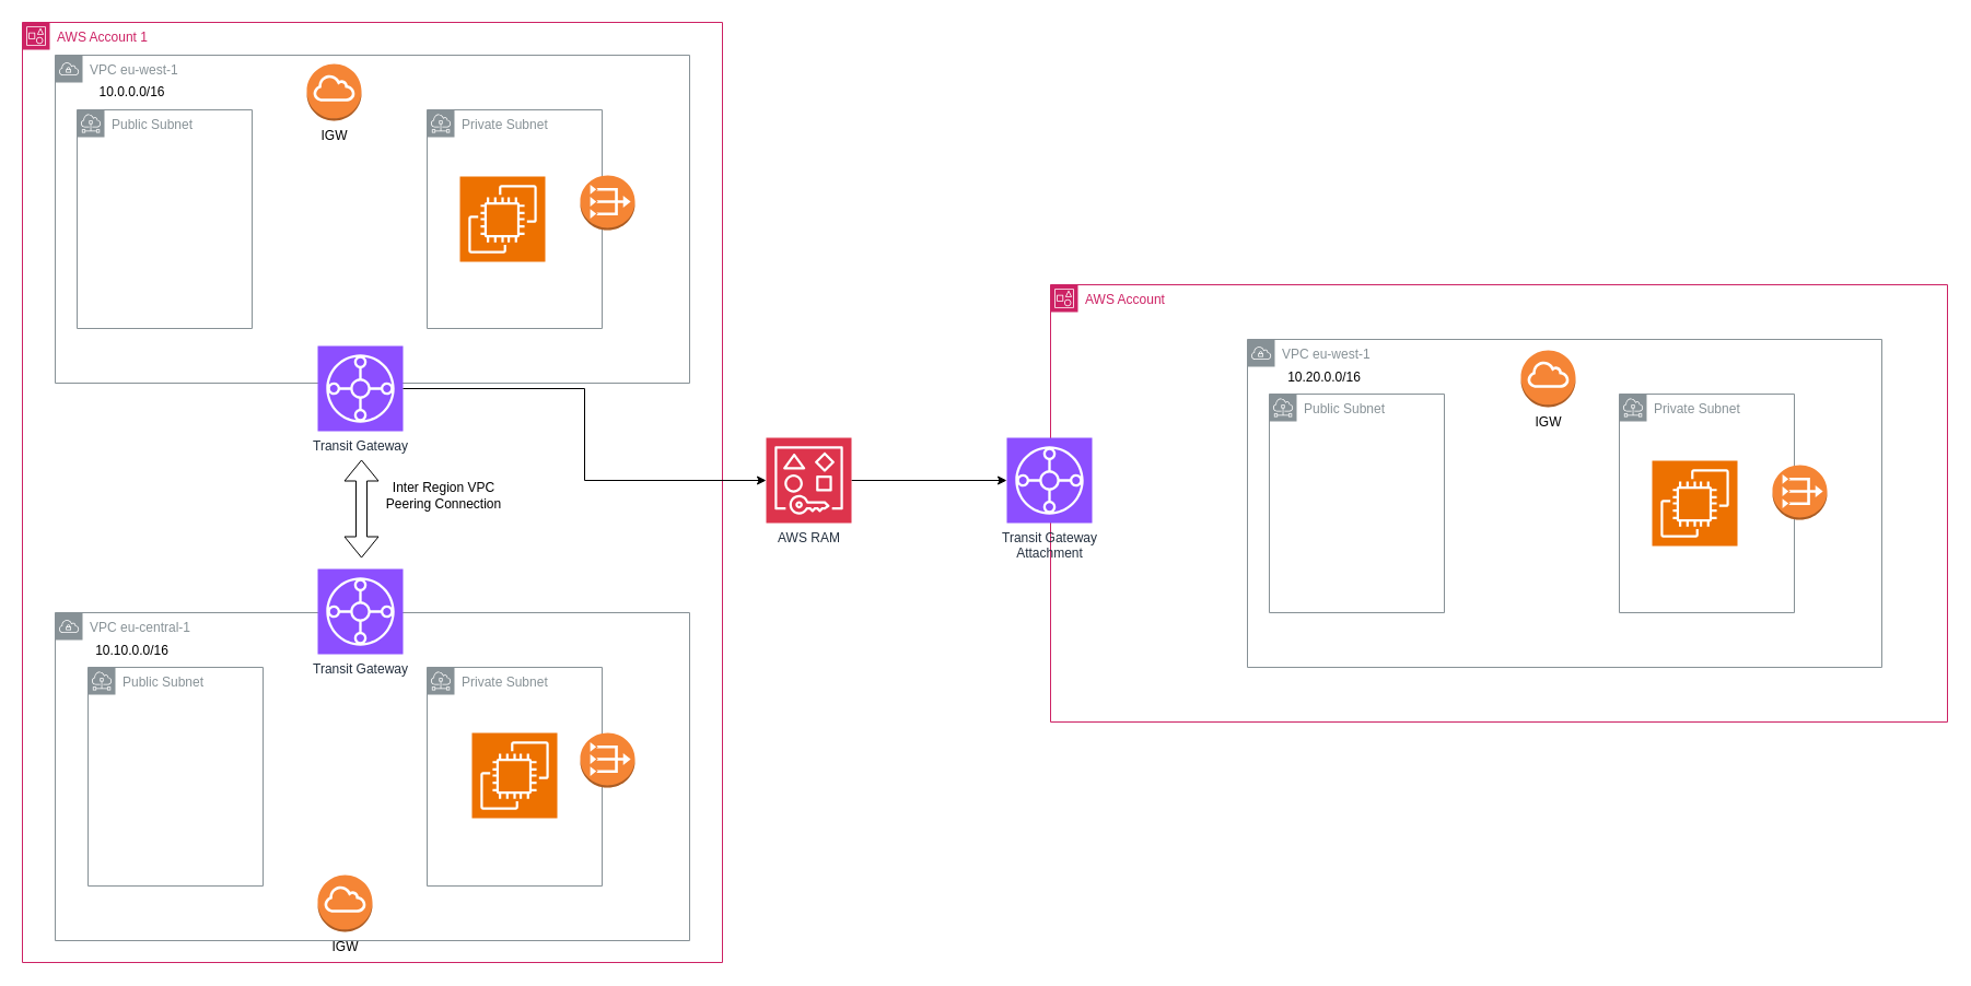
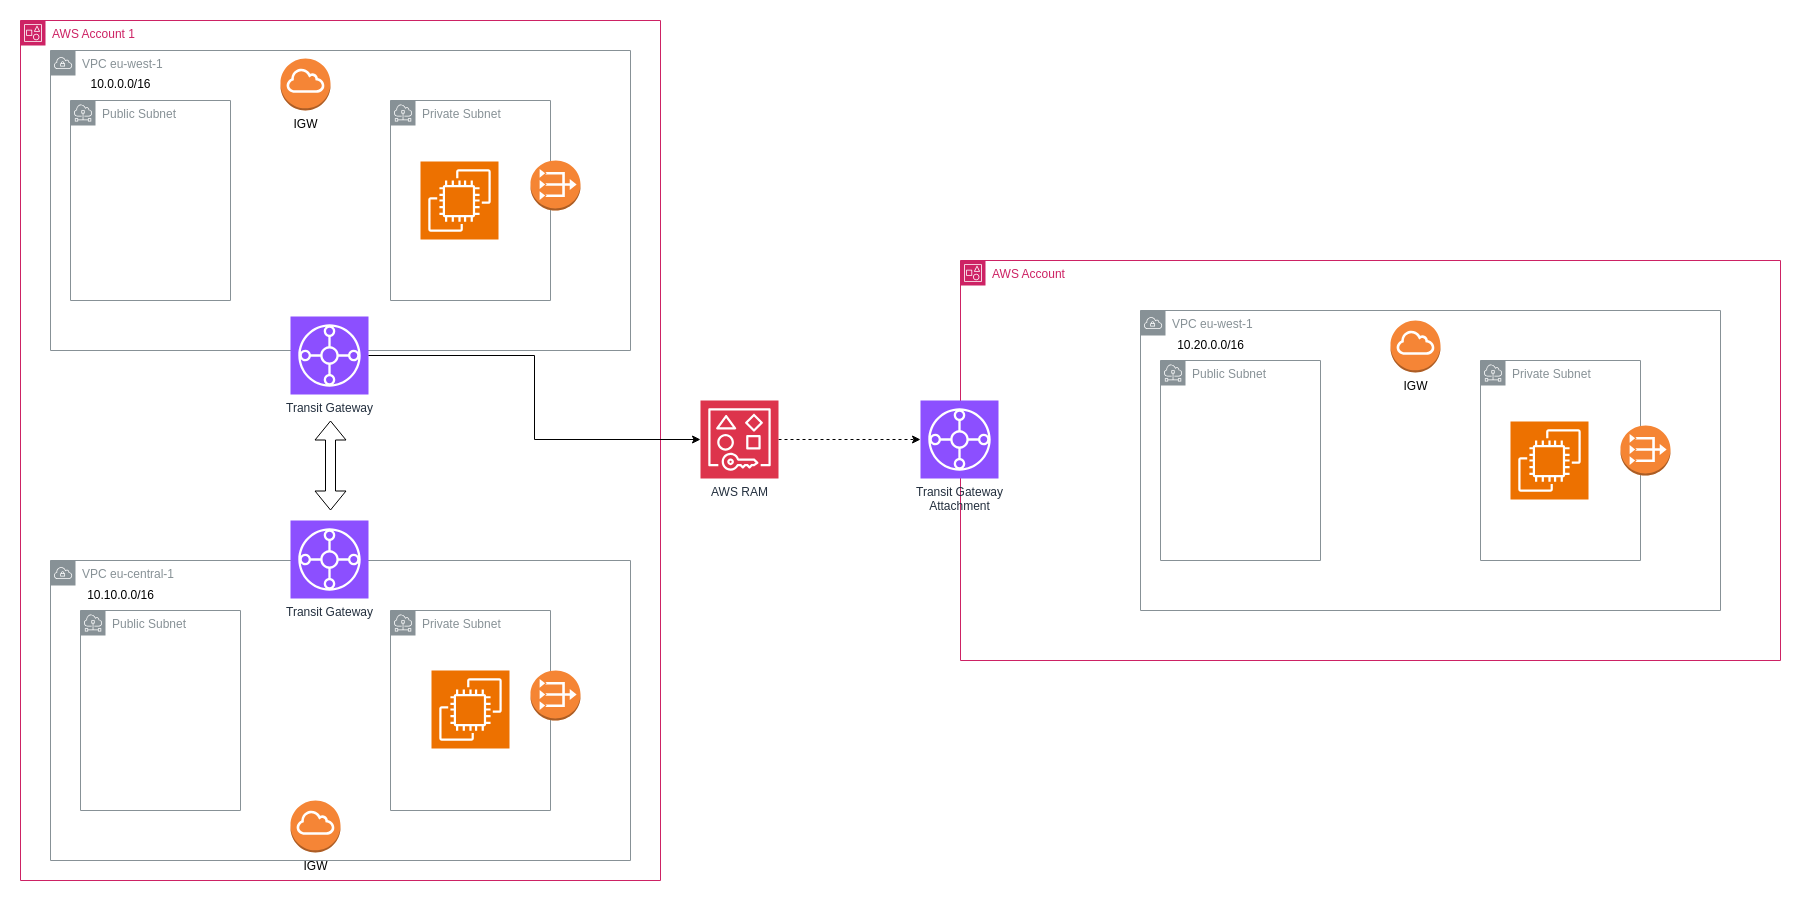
  <mxCell id="0" />
  <mxCell id="1" parent="0" />
  <mxCell id="2" value="AWS Account 1" style="points=[[0,0],[0.25,0],[0.5,0],[0.75,0],[1,0],[1,0.25],[1,0.5],[1,0.75],[1,1],[0.75,1],[0.5,1],[0.25,1],[0,1],[0,0.75],[0,0.5],[0,0.25]];outlineConnect=0;gradientColor=none;html=1;whiteSpace=wrap;fontSize=12;fontStyle=0;container=1;pointerEvents=0;collapsible=0;recursiveResize=0;shape=mxgraph.aws4.group;grIcon=mxgraph.aws4.group_account;strokeColor=#CD2264;fillColor=none;verticalAlign=top;align=left;spacingLeft=30;fontColor=#CD2264;dashed=0;" vertex="1" parent="1"><mxGeometry x="20" y="20" width="640" height="860" as="geometry" /></mxCell>
  <mxCell id="3" value="VPC eu-west-1" style="sketch=0;outlineConnect=0;gradientColor=none;html=1;whiteSpace=wrap;fontSize=12;fontStyle=0;shape=mxgraph.aws4.group;grIcon=mxgraph.aws4.group_vpc;strokeColor=#879196;fillColor=none;verticalAlign=top;align=left;spacingLeft=30;fontColor=#879196;dashed=0;" vertex="1" parent="2"><mxGeometry x="30" y="30" width="580" height="300" as="geometry" /></mxCell>
  <mxCell id="4" value="VPC eu-central-1" style="sketch=0;outlineConnect=0;gradientColor=none;html=1;whiteSpace=wrap;fontSize=12;fontStyle=0;shape=mxgraph.aws4.group;grIcon=mxgraph.aws4.group_vpc;strokeColor=#879196;fillColor=none;verticalAlign=top;align=left;spacingLeft=30;fontColor=#879196;dashed=0;" vertex="1" parent="2"><mxGeometry x="30" y="540" width="580" height="300" as="geometry" /></mxCell>
  <mxCell id="5" value="Public Subnet" style="sketch=0;outlineConnect=0;gradientColor=none;html=1;whiteSpace=wrap;fontSize=12;fontStyle=0;shape=mxgraph.aws4.group;grIcon=mxgraph.aws4.group_subnet;strokeColor=#879196;fillColor=none;verticalAlign=top;align=left;spacingLeft=30;fontColor=#879196;dashed=0;" vertex="1" parent="2"><mxGeometry x="50" y="80" width="160" height="200" as="geometry" /></mxCell>
  <mxCell id="6" value="Private Subnet" style="sketch=0;outlineConnect=0;gradientColor=none;html=1;whiteSpace=wrap;fontSize=12;fontStyle=0;shape=mxgraph.aws4.group;grIcon=mxgraph.aws4.group_subnet;strokeColor=#879196;fillColor=none;verticalAlign=top;align=left;spacingLeft=30;fontColor=#879196;dashed=0;" vertex="1" parent="2"><mxGeometry x="370" y="80" width="160" height="200" as="geometry" /></mxCell>
  <mxCell id="7" value="Public Subnet" style="sketch=0;outlineConnect=0;gradientColor=none;html=1;whiteSpace=wrap;fontSize=12;fontStyle=0;shape=mxgraph.aws4.group;grIcon=mxgraph.aws4.group_subnet;strokeColor=#879196;fillColor=none;verticalAlign=top;align=left;spacingLeft=30;fontColor=#879196;dashed=0;" vertex="1" parent="2"><mxGeometry x="60" y="590" width="160" height="200" as="geometry" /></mxCell>
  <mxCell id="8" value="Private Subnet" style="sketch=0;outlineConnect=0;gradientColor=none;html=1;whiteSpace=wrap;fontSize=12;fontStyle=0;shape=mxgraph.aws4.group;grIcon=mxgraph.aws4.group_subnet;strokeColor=#879196;fillColor=none;verticalAlign=top;align=left;spacingLeft=30;fontColor=#879196;dashed=0;" vertex="1" parent="2"><mxGeometry x="370" y="590" width="160" height="200" as="geometry" /></mxCell>
  <mxCell id="9" value="IGW" style="outlineConnect=0;dashed=0;verticalLabelPosition=bottom;verticalAlign=top;align=center;html=1;shape=mxgraph.aws3.internet_gateway;fillColor=#F58536;gradientColor=none;" vertex="1" parent="2"><mxGeometry x="260" y="38" width="50" height="52" as="geometry" /></mxCell>
  <mxCell id="10" value="IGW" style="outlineConnect=0;dashed=0;verticalLabelPosition=bottom;verticalAlign=top;align=center;html=1;shape=mxgraph.aws3.internet_gateway;fillColor=#F58536;gradientColor=none;" vertex="1" parent="2"><mxGeometry x="270" y="780" width="50" height="52" as="geometry" /></mxCell>
  <mxCell id="11" value="" style="outlineConnect=0;dashed=0;verticalLabelPosition=bottom;verticalAlign=top;align=center;html=1;shape=mxgraph.aws3.vpc_nat_gateway;fillColor=#F58534;gradientColor=none;" vertex="1" parent="2"><mxGeometry x="510" y="140" width="50" height="50" as="geometry" /></mxCell>
  <mxCell id="12" value="" style="outlineConnect=0;dashed=0;verticalLabelPosition=bottom;verticalAlign=top;align=center;html=1;shape=mxgraph.aws3.vpc_nat_gateway;fillColor=#F58534;gradientColor=none;" vertex="1" parent="2"><mxGeometry x="510" y="650" width="50" height="50" as="geometry" /></mxCell>
  <mxCell id="13" value="10.0.0.0/16" style="text;html=1;align=center;verticalAlign=middle;resizable=0;points=[];autosize=1;strokeColor=none;fillColor=none;" vertex="1" parent="2"><mxGeometry x="60" y="49" width="80" height="30" as="geometry" /></mxCell>
  <mxCell id="14" value="10.10.0.0/16" style="text;html=1;align=center;verticalAlign=middle;resizable=0;points=[];autosize=1;strokeColor=none;fillColor=none;" vertex="1" parent="2"><mxGeometry x="55" y="560" width="90" height="30" as="geometry" /></mxCell>
  <mxCell id="15" value="Transit Gateway" style="sketch=0;points=[[0,0,0],[0.25,0,0],[0.5,0,0],[0.75,0,0],[1,0,0],[0,1,0],[0.25,1,0],[0.5,1,0],[0.75,1,0],[1,1,0],[0,0.25,0],[0,0.5,0],[0,0.75,0],[1,0.25,0],[1,0.5,0],[1,0.75,0]];outlineConnect=0;fontColor=#232F3E;fillColor=#8C4FFF;strokeColor=#ffffff;dashed=0;verticalLabelPosition=bottom;verticalAlign=top;align=center;html=1;fontSize=12;fontStyle=0;aspect=fixed;shape=mxgraph.aws4.resourceIcon;resIcon=mxgraph.aws4.transit_gateway;" vertex="1" parent="2"><mxGeometry x="270" y="296" width="78" height="78" as="geometry" /></mxCell>
  <mxCell id="16" value="Transit Gateway" style="sketch=0;points=[[0,0,0],[0.25,0,0],[0.5,0,0],[0.75,0,0],[1,0,0],[0,1,0],[0.25,1,0],[0.5,1,0],[0.75,1,0],[1,1,0],[0,0.25,0],[0,0.5,0],[0,0.75,0],[1,0.25,0],[1,0.5,0],[1,0.75,0]];outlineConnect=0;fontColor=#232F3E;fillColor=#8C4FFF;strokeColor=#ffffff;dashed=0;verticalLabelPosition=bottom;verticalAlign=top;align=center;html=1;fontSize=12;fontStyle=0;aspect=fixed;shape=mxgraph.aws4.resourceIcon;resIcon=mxgraph.aws4.transit_gateway;" vertex="1" parent="2"><mxGeometry x="270" y="500" width="78" height="78" as="geometry" /></mxCell>
  <mxCell id="17" value="" style="sketch=0;points=[[0,0,0],[0.25,0,0],[0.5,0,0],[0.75,0,0],[1,0,0],[0,1,0],[0.25,1,0],[0.5,1,0],[0.75,1,0],[1,1,0],[0,0.25,0],[0,0.5,0],[0,0.75,0],[1,0.25,0],[1,0.5,0],[1,0.75,0]];outlineConnect=0;fontColor=#232F3E;fillColor=#ED7100;strokeColor=#ffffff;dashed=0;verticalLabelPosition=bottom;verticalAlign=top;align=center;html=1;fontSize=12;fontStyle=0;aspect=fixed;shape=mxgraph.aws4.resourceIcon;resIcon=mxgraph.aws4.ec2;" vertex="1" parent="2"><mxGeometry x="400" y="141" width="78" height="78" as="geometry" /></mxCell>
  <mxCell id="18" value="" style="sketch=0;points=[[0,0,0],[0.25,0,0],[0.5,0,0],[0.75,0,0],[1,0,0],[0,1,0],[0.25,1,0],[0.5,1,0],[0.75,1,0],[1,1,0],[0,0.25,0],[0,0.5,0],[0,0.75,0],[1,0.25,0],[1,0.5,0],[1,0.75,0]];outlineConnect=0;fontColor=#232F3E;fillColor=#ED7100;strokeColor=#ffffff;dashed=0;verticalLabelPosition=bottom;verticalAlign=top;align=center;html=1;fontSize=12;fontStyle=0;aspect=fixed;shape=mxgraph.aws4.resourceIcon;resIcon=mxgraph.aws4.ec2;" vertex="1" parent="2"><mxGeometry x="411" y="650" width="78" height="78" as="geometry" /></mxCell>
  <mxCell id="19" value="" style="shape=flexArrow;endArrow=classic;startArrow=classic;html=1;rounded=0;" edge="1" parent="2"><mxGeometry width="100" height="100" relative="1" as="geometry"><mxPoint x="310" y="490" as="sourcePoint" /><mxPoint x="310" y="400" as="targetPoint" /></mxGeometry></mxCell>
- <mxCell id="20" value="Inter Region VPC&lt;br&gt;Peering Connection" style="text;html=1;align=center;verticalAlign=middle;resizable=0;points=[];autosize=1;strokeColor=none;fillColor=none;" vertex="1" parent="2"><mxGeometry x="320" y="413" width="130" height="40" as="geometry" /></mxCell>
  <mxCell id="21" value="AWS Account" style="points=[[0,0],[0.25,0],[0.5,0],[0.75,0],[1,0],[1,0.25],[1,0.5],[1,0.75],[1,1],[0.75,1],[0.5,1],[0.25,1],[0,1],[0,0.75],[0,0.5],[0,0.25]];outlineConnect=0;gradientColor=none;html=1;whiteSpace=wrap;fontSize=12;fontStyle=0;container=1;pointerEvents=0;collapsible=0;recursiveResize=0;shape=mxgraph.aws4.group;grIcon=mxgraph.aws4.group_account;strokeColor=#CD2264;fillColor=none;verticalAlign=top;align=left;spacingLeft=30;fontColor=#CD2264;dashed=0;" vertex="1" parent="1"><mxGeometry x="960" y="260" width="820" height="400" as="geometry" /></mxCell>
  <mxCell id="22" value="VPC eu-west-1" style="sketch=0;outlineConnect=0;gradientColor=none;html=1;whiteSpace=wrap;fontSize=12;fontStyle=0;shape=mxgraph.aws4.group;grIcon=mxgraph.aws4.group_vpc;strokeColor=#879196;fillColor=none;verticalAlign=top;align=left;spacingLeft=30;fontColor=#879196;dashed=0;" vertex="1" parent="21"><mxGeometry x="180" y="50" width="580" height="300" as="geometry" /></mxCell>
  <mxCell id="23" value="Public Subnet" style="sketch=0;outlineConnect=0;gradientColor=none;html=1;whiteSpace=wrap;fontSize=12;fontStyle=0;shape=mxgraph.aws4.group;grIcon=mxgraph.aws4.group_subnet;strokeColor=#879196;fillColor=none;verticalAlign=top;align=left;spacingLeft=30;fontColor=#879196;dashed=0;" vertex="1" parent="21"><mxGeometry x="200" y="100" width="160" height="200" as="geometry" /></mxCell>
  <mxCell id="24" value="Private Subnet" style="sketch=0;outlineConnect=0;gradientColor=none;html=1;whiteSpace=wrap;fontSize=12;fontStyle=0;shape=mxgraph.aws4.group;grIcon=mxgraph.aws4.group_subnet;strokeColor=#879196;fillColor=none;verticalAlign=top;align=left;spacingLeft=30;fontColor=#879196;dashed=0;" vertex="1" parent="21"><mxGeometry x="520" y="100" width="160" height="200" as="geometry" /></mxCell>
  <mxCell id="25" value="IGW" style="outlineConnect=0;dashed=0;verticalLabelPosition=bottom;verticalAlign=top;align=center;html=1;shape=mxgraph.aws3.internet_gateway;fillColor=#F58536;gradientColor=none;" vertex="1" parent="21"><mxGeometry x="430" y="60" width="50" height="52" as="geometry" /></mxCell>
  <mxCell id="26" value="" style="outlineConnect=0;dashed=0;verticalLabelPosition=bottom;verticalAlign=top;align=center;html=1;shape=mxgraph.aws3.vpc_nat_gateway;fillColor=#F58534;gradientColor=none;" vertex="1" parent="21"><mxGeometry x="660" y="165" width="50" height="50" as="geometry" /></mxCell>
  <mxCell id="27" value="10.20.0.0/16" style="text;html=1;align=center;verticalAlign=middle;resizable=0;points=[];autosize=1;strokeColor=none;fillColor=none;" vertex="1" parent="21"><mxGeometry x="205" y="70" width="90" height="30" as="geometry" /></mxCell>
  <mxCell id="28" value="Transit Gateway&lt;br&gt;Attachment" style="sketch=0;points=[[0,0,0],[0.25,0,0],[0.5,0,0],[0.75,0,0],[1,0,0],[0,1,0],[0.25,1,0],[0.5,1,0],[0.75,1,0],[1,1,0],[0,0.25,0],[0,0.5,0],[0,0.75,0],[1,0.25,0],[1,0.5,0],[1,0.75,0]];outlineConnect=0;fontColor=#232F3E;fillColor=#8C4FFF;strokeColor=#ffffff;dashed=0;verticalLabelPosition=bottom;verticalAlign=top;align=center;html=1;fontSize=12;fontStyle=0;aspect=fixed;shape=mxgraph.aws4.resourceIcon;resIcon=mxgraph.aws4.transit_gateway;" vertex="1" parent="21"><mxGeometry x="-40" y="140" width="78" height="78" as="geometry" /></mxCell>
  <mxCell id="29" value="" style="sketch=0;points=[[0,0,0],[0.25,0,0],[0.5,0,0],[0.75,0,0],[1,0,0],[0,1,0],[0.25,1,0],[0.5,1,0],[0.75,1,0],[1,1,0],[0,0.25,0],[0,0.5,0],[0,0.75,0],[1,0.25,0],[1,0.5,0],[1,0.75,0]];outlineConnect=0;fontColor=#232F3E;fillColor=#ED7100;strokeColor=#ffffff;dashed=0;verticalLabelPosition=bottom;verticalAlign=top;align=center;html=1;fontSize=12;fontStyle=0;aspect=fixed;shape=mxgraph.aws4.resourceIcon;resIcon=mxgraph.aws4.ec2;" vertex="1" parent="21"><mxGeometry x="550" y="161" width="78" height="78" as="geometry" /></mxCell>
- <mxCell id="30" style="edgeStyle=orthogonalEdgeStyle;rounded=0;orthogonalLoop=1;jettySize=auto;html=1;" edge="1" parent="1" source="31" target="28"><mxGeometry relative="1" as="geometry" /></mxCell>
+ <mxCell id="30" style="edgeStyle=orthogonalEdgeStyle;rounded=0;orthogonalLoop=1;jettySize=auto;html=1;dashed=1;" edge="1" parent="1" source="31" target="28"><mxGeometry relative="1" as="geometry" /></mxCell>
  <mxCell id="31" value="AWS RAM" style="sketch=0;points=[[0,0,0],[0.25,0,0],[0.5,0,0],[0.75,0,0],[1,0,0],[0,1,0],[0.25,1,0],[0.5,1,0],[0.75,1,0],[1,1,0],[0,0.25,0],[0,0.5,0],[0,0.75,0],[1,0.25,0],[1,0.5,0],[1,0.75,0]];outlineConnect=0;fontColor=#232F3E;fillColor=#DD344C;strokeColor=#ffffff;dashed=0;verticalLabelPosition=bottom;verticalAlign=top;align=center;html=1;fontSize=12;fontStyle=0;aspect=fixed;shape=mxgraph.aws4.resourceIcon;resIcon=mxgraph.aws4.resource_access_manager;" vertex="1" parent="1"><mxGeometry x="700" y="400" width="78" height="78" as="geometry" /></mxCell>
  <mxCell id="32" style="edgeStyle=orthogonalEdgeStyle;rounded=0;orthogonalLoop=1;jettySize=auto;html=1;entryX=0;entryY=0.5;entryDx=0;entryDy=0;entryPerimeter=0;" edge="1" parent="1" source="15" target="31"><mxGeometry relative="1" as="geometry" /></mxCell>
